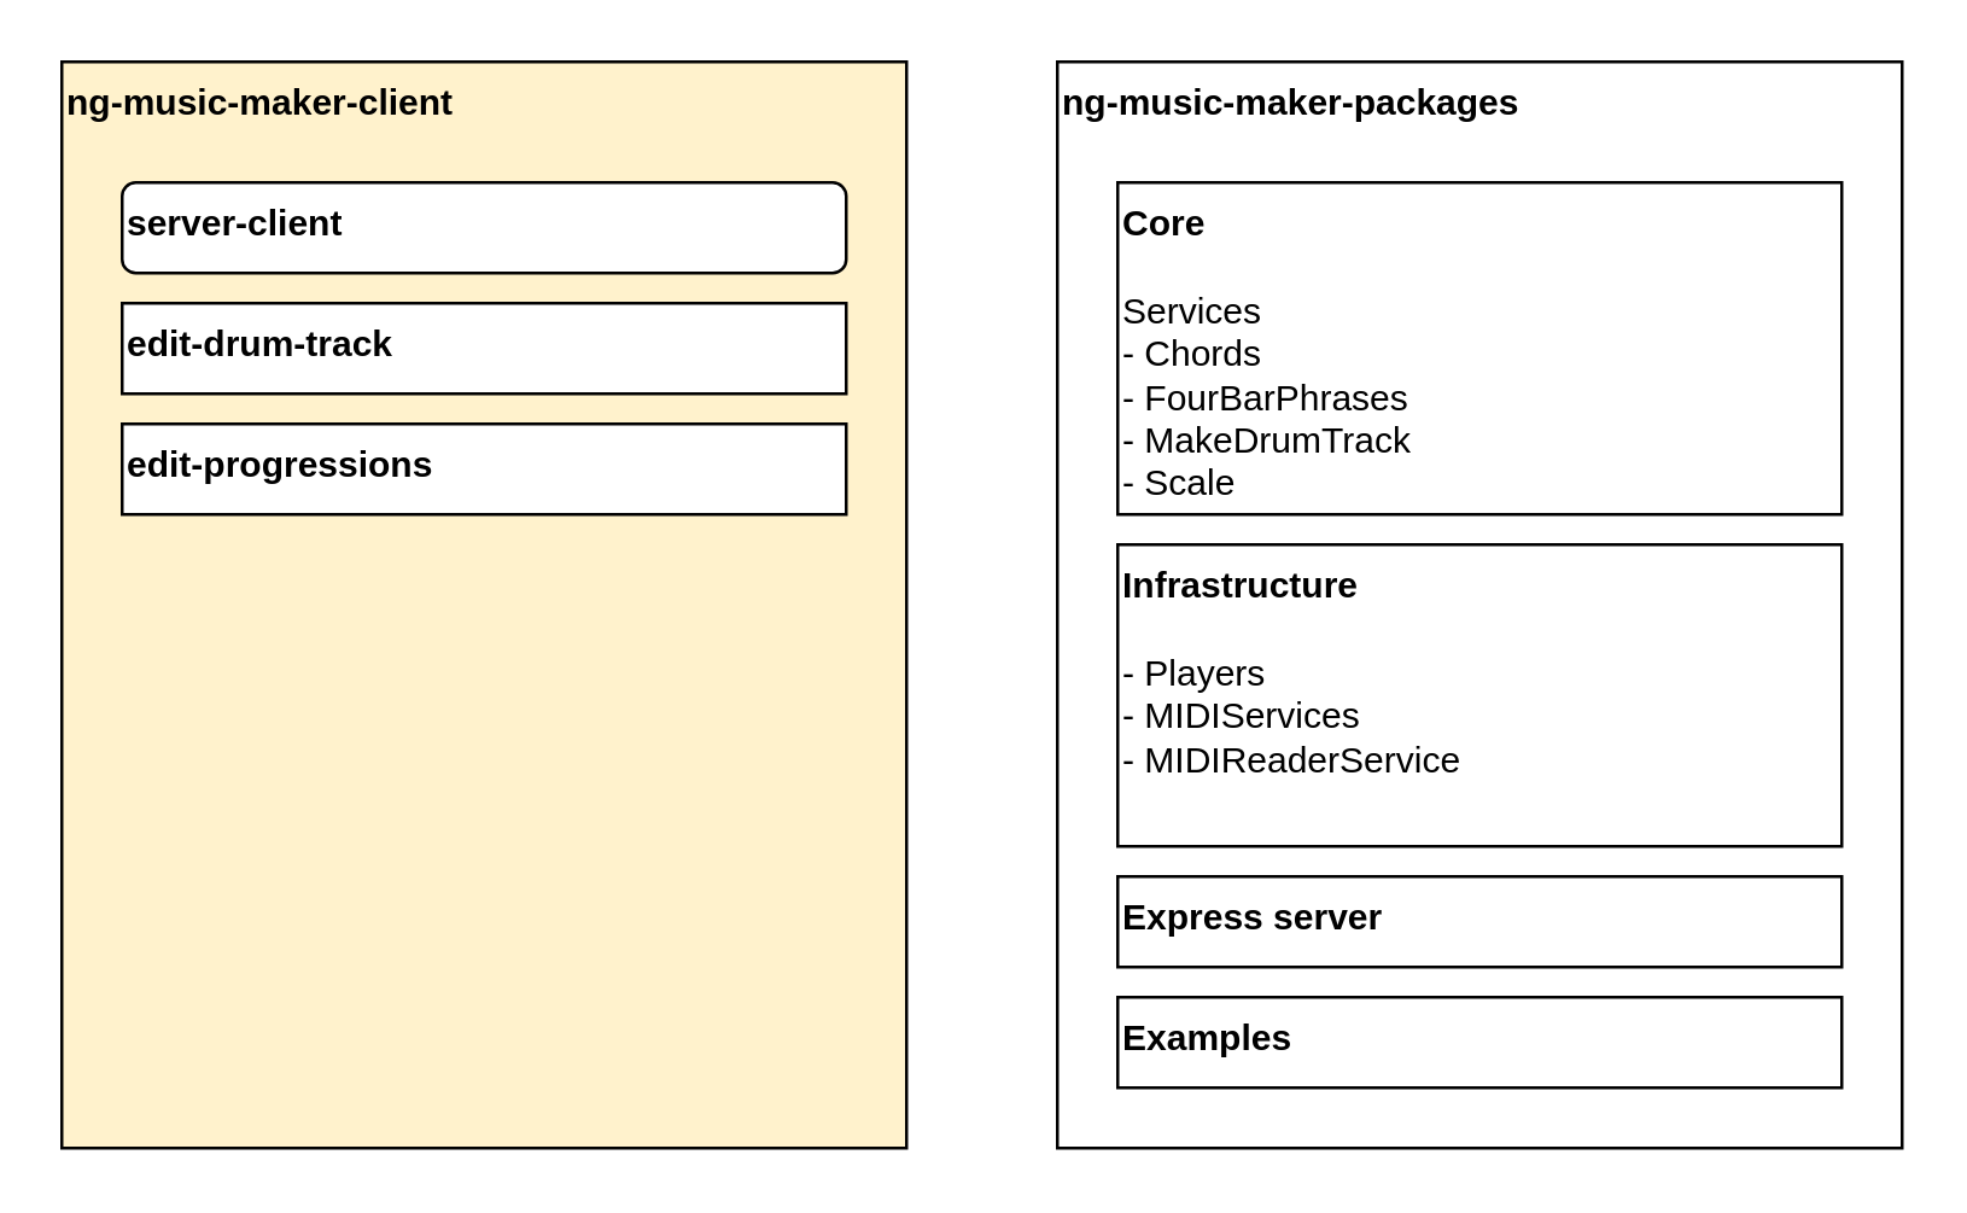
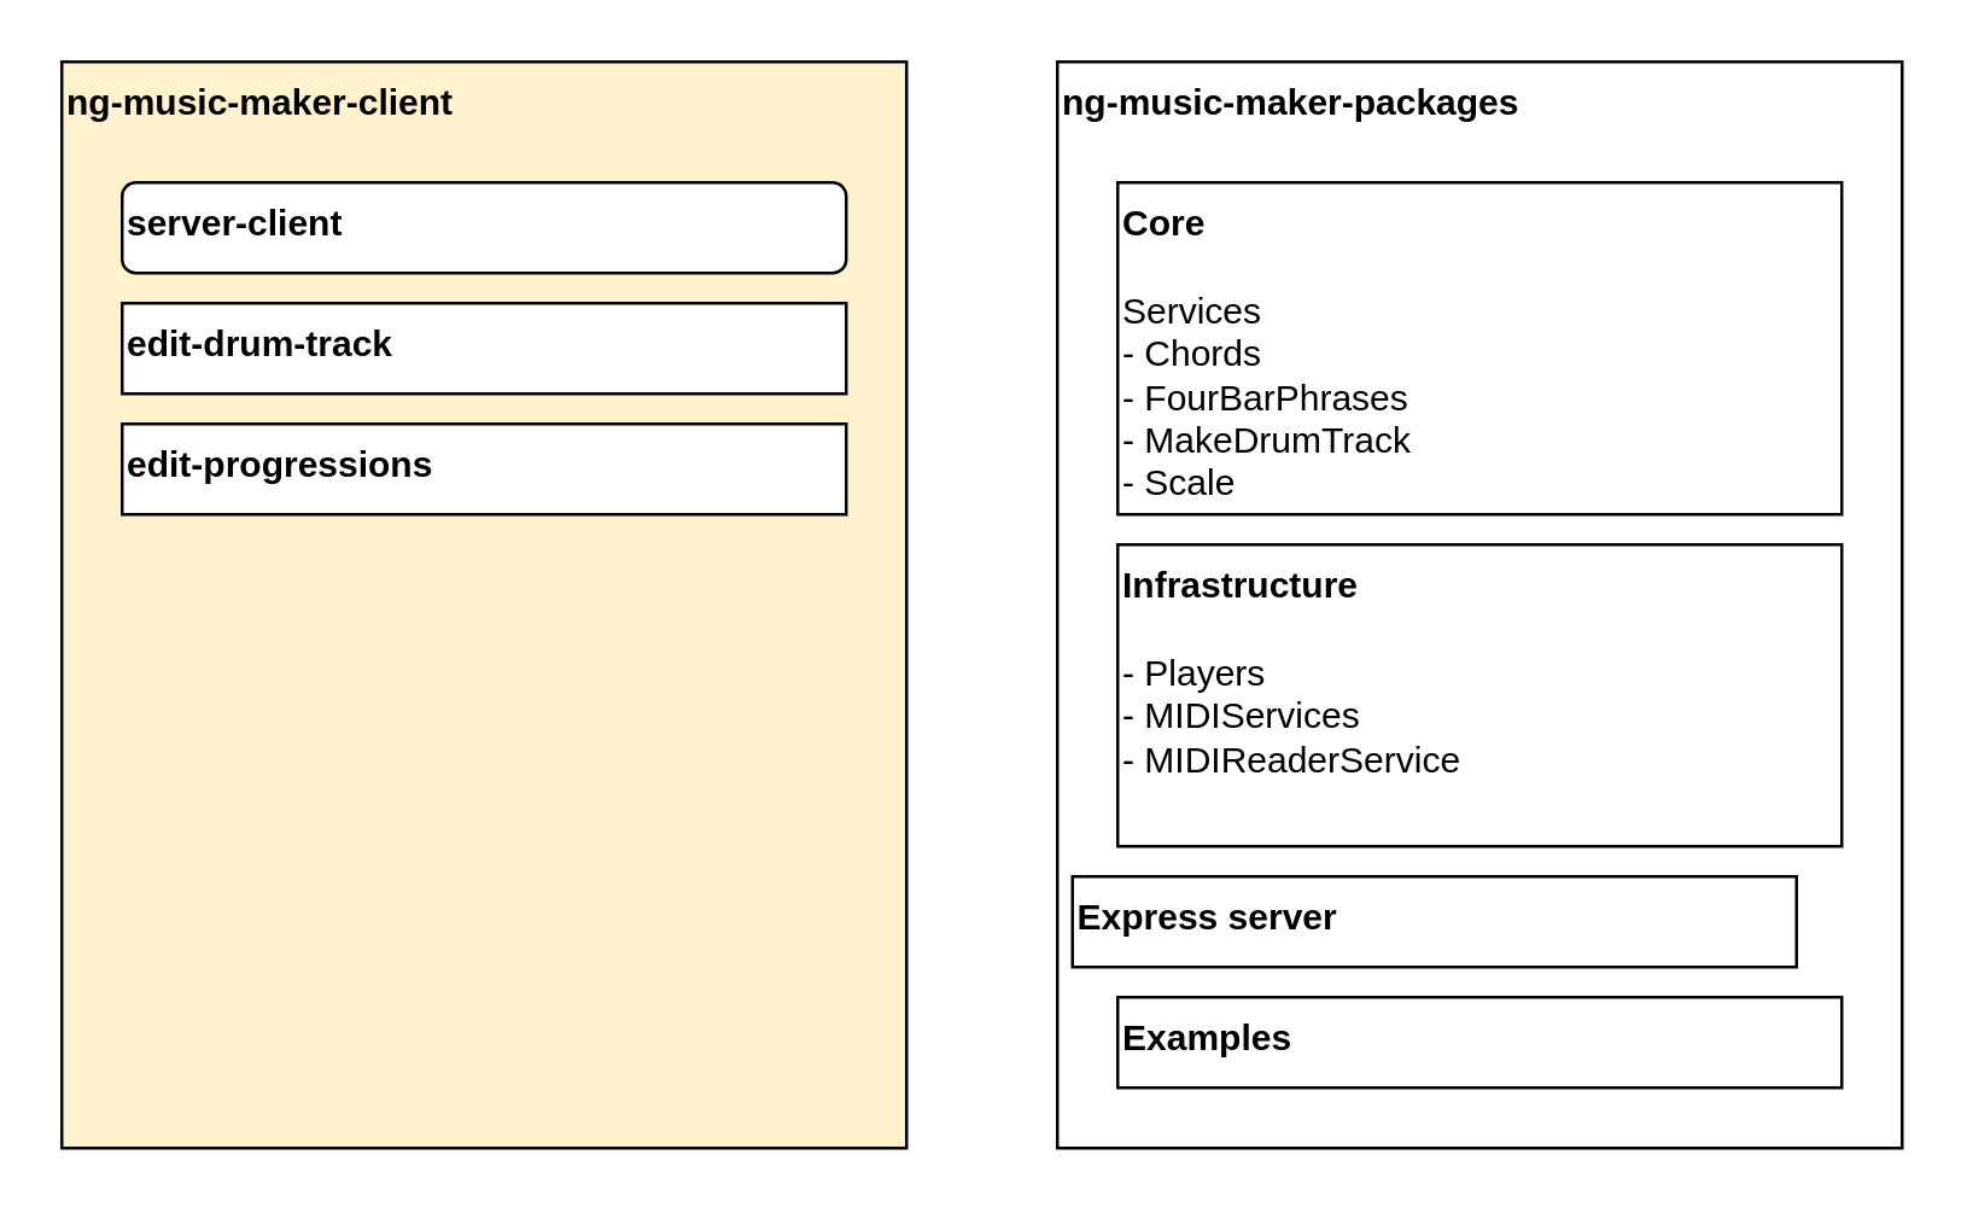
  <mxCell id="0" />
  <mxCell id="1" parent="0" />
  <mxCell id="2" value="&lt;b&gt;ng-music-maker-packages&lt;/b&gt;" style="rounded=0;whiteSpace=wrap;html=1;align=left;verticalAlign=top;" vertex="1" parent="1"><mxGeometry x="350" y="20" width="280" height="360" as="geometry" /></mxCell>
  <mxCell id="3" value="&lt;b&gt;Core&lt;/b&gt;&lt;br&gt;&lt;br&gt;Services&lt;br&gt;- Chords&lt;br&gt;- FourBarPhrases&lt;br&gt;- MakeDrumTrack&lt;br&gt;- Scale" style="rounded=0;whiteSpace=wrap;html=1;align=left;verticalAlign=top;" vertex="1" parent="1"><mxGeometry x="370" y="60" width="240" height="110" as="geometry" /></mxCell>
  <mxCell id="4" value="&lt;b&gt;Infrastructure&lt;/b&gt;&lt;br&gt;&lt;br&gt;- Players&lt;br&gt;- MIDIServices&lt;br&gt;- MIDIReaderService" style="rounded=0;whiteSpace=wrap;html=1;align=left;verticalAlign=top;" vertex="1" parent="1"><mxGeometry x="370" y="180" width="240" height="100" as="geometry" /></mxCell>
- <mxCell id="5" value="&lt;b&gt;Express server&lt;/b&gt;" style="rounded=0;whiteSpace=wrap;html=1;align=left;verticalAlign=top;" vertex="1" parent="1"><mxGeometry x="370" y="290" width="240" height="30" as="geometry" /></mxCell>
+ <mxCell id="5" value="&lt;b&gt;Express server&lt;/b&gt;" style="rounded=0;whiteSpace=wrap;html=1;align=left;verticalAlign=top;" vertex="1" parent="1"><mxGeometry x="355" y="290" width="240" height="30" as="geometry" /></mxCell>
  <mxCell id="6" value="&lt;b&gt;Examples&lt;/b&gt;" style="rounded=0;whiteSpace=wrap;html=1;align=left;verticalAlign=top;" vertex="1" parent="1"><mxGeometry x="370" y="330" width="240" height="30" as="geometry" /></mxCell>
  <mxCell id="7" value="&lt;b&gt;ng-music-maker-client&lt;/b&gt;" style="rounded=0;whiteSpace=wrap;html=1;align=left;verticalAlign=top;fillColor=#fff2cc;" vertex="1" parent="1"><mxGeometry x="20" y="20" width="280" height="360" as="geometry" /></mxCell>
  <mxCell id="8" value="&lt;b&gt;edit-drum-track&lt;/b&gt;" style="rounded=0;whiteSpace=wrap;html=1;align=left;verticalAlign=top;" vertex="1" parent="1"><mxGeometry x="40" y="100" width="240" height="30" as="geometry" /></mxCell>
  <mxCell id="9" value="&lt;b&gt;edit-progressions&lt;/b&gt;" style="rounded=0;whiteSpace=wrap;html=1;align=left;verticalAlign=top;" vertex="1" parent="1"><mxGeometry x="40" y="140" width="240" height="30" as="geometry" /></mxCell>
  <mxCell id="10" value="&lt;b&gt;server-client&lt;/b&gt;" style="whiteSpace=wrap;html=1;align=left;verticalAlign=top;rounded=1;" vertex="1" parent="1"><mxGeometry x="40" y="60" width="240" height="30" as="geometry" /></mxCell>
